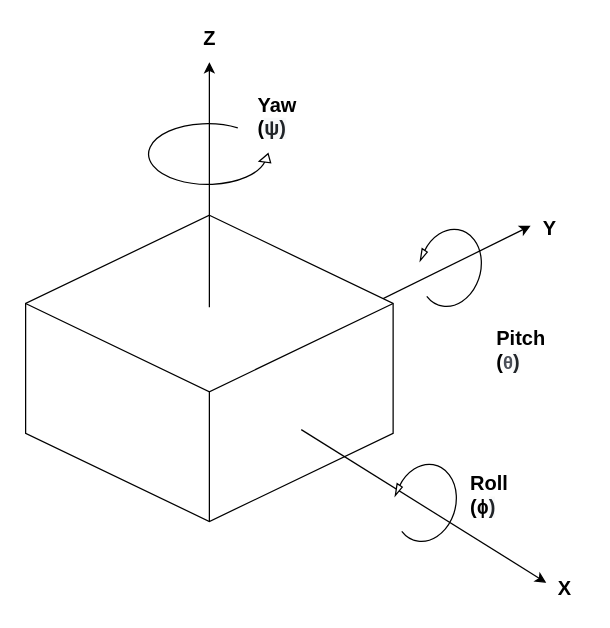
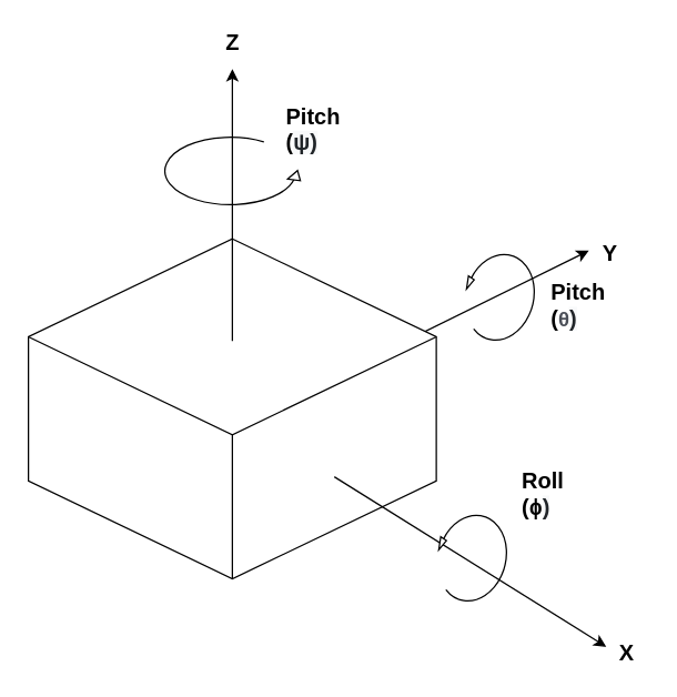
  <mxCell id="0" />
  <mxCell id="1" parent="0" />
  <mxCell id="2" value="" style="endArrow=classic;html=1;exitX=0.25;exitY=0.7;exitDx=0;exitDy=0;exitPerimeter=0;" edge="1" parent="1" source="3"><mxGeometry width="50" height="50" relative="1" as="geometry"><mxPoint x="118" y="367.5" as="sourcePoint" /><mxPoint x="424" y="180" as="targetPoint" /></mxGeometry></mxCell>
  <mxCell id="3" value="" style="html=1;whiteSpace=wrap;shape=isoCube2;backgroundOutline=1;isoAngle=15;" vertex="1" parent="1"><mxGeometry x="20" y="171.5" width="294" height="245.0" as="geometry" /></mxCell>
  <mxCell id="4" value="" style="endArrow=classic;html=1;" edge="1" parent="1"><mxGeometry width="50" height="50" relative="1" as="geometry"><mxPoint x="167" y="245" as="sourcePoint" /><mxPoint x="167" y="49" as="targetPoint" /></mxGeometry></mxCell>
  <mxCell id="5" value="" style="endArrow=classic;html=1;exitX=0.75;exitY=0.7;exitDx=0;exitDy=0;exitPerimeter=0;" edge="1" parent="1" source="3"><mxGeometry width="50" height="50" relative="1" as="geometry"><mxPoint x="118" y="367.5" as="sourcePoint" /><mxPoint x="436.5" y="465.5" as="targetPoint" /></mxGeometry></mxCell>
  <mxCell id="6" value="X" style="text;html=1;align=center;verticalAlign=middle;resizable=0;points=[];autosize=1;strokeColor=none;fillColor=none;fontSize=16;fontStyle=1" vertex="1" parent="1"><mxGeometry x="435.5" y="460" width="30" height="20" as="geometry" /></mxCell>
  <mxCell id="7" value="Y" style="text;html=1;align=center;verticalAlign=middle;resizable=0;points=[];autosize=1;strokeColor=none;fillColor=none;fontSize=16;fontStyle=1" vertex="1" parent="1"><mxGeometry x="424.25" y="171.5" width="30" height="20" as="geometry" /></mxCell>
  <mxCell id="8" value="Z" style="text;html=1;align=center;verticalAlign=middle;resizable=0;points=[];autosize=1;strokeColor=none;fillColor=none;fontSize=16;fontStyle=1" vertex="1" parent="1"><mxGeometry x="152" y="20" width="30" height="20" as="geometry" /></mxCell>
  <mxCell id="9" value="" style="verticalLabelPosition=bottom;html=1;verticalAlign=top;strokeWidth=1;shape=mxgraph.lean_mapping.physical_pull;pointerEvents=1;fontFamily=Helvetica;fontSize=16;fontColor=#000000;" vertex="1" parent="1"><mxGeometry x="118" y="98" width="98" height="49" as="geometry" /></mxCell>
- <mxCell id="10" value="&lt;span style=&quot;color: rgb(0 , 0 , 0) ; font-family: &amp;#34;helvetica&amp;#34; ; font-style: normal ; letter-spacing: normal ; text-align: center ; text-indent: 0px ; text-transform: none ; word-spacing: 0px ; display: inline ; float: none ; background-color: rgb(255 , 255 , 255)&quot;&gt;&lt;b&gt;Yaw&lt;/b&gt;&lt;br&gt;&lt;b&gt;(&lt;/b&gt;&lt;span style=&quot;color: rgb(33 , 37 , 41) ; font-family: , , &amp;#34;segoe ui&amp;#34; , &amp;#34;roboto&amp;#34; , &amp;#34;helvetica neue&amp;#34; , &amp;#34;noto sans&amp;#34; , &amp;#34;liberation sans&amp;#34; , &amp;#34;arial&amp;#34; , sans-serif , &amp;#34;apple color emoji&amp;#34; , &amp;#34;segoe ui emoji&amp;#34; , &amp;#34;segoe ui symbol&amp;#34; , &amp;#34;noto color emoji&amp;#34; ; background-color: rgb(248 , 249 , 250)&quot;&gt;&lt;font style=&quot;font-size: 16px&quot;&gt;&lt;b&gt;ψ)&lt;/b&gt;&lt;/font&gt;&lt;/span&gt;&lt;br&gt;&lt;/span&gt;" style="text;whiteSpace=wrap;html=1;fontSize=16;fontFamily=Helvetica;fontColor=#000000;" vertex="1" parent="1"><mxGeometry x="203.75" y="67" width="40.25" height="51" as="geometry" /></mxCell>
+ <mxCell id="10" value="&lt;span style=&quot;color: rgb(0 , 0 , 0) ; font-family: &amp;#34;helvetica&amp;#34; ; font-style: normal ; letter-spacing: normal ; text-align: center ; text-indent: 0px ; text-transform: none ; word-spacing: 0px ; display: inline ; float: none ; background-color: rgb(255 , 255 , 255)&quot;&gt;&lt;b&gt;Pitch&lt;/b&gt;&lt;br&gt;&lt;b&gt;(&lt;/b&gt;&lt;span style=&quot;color: rgb(33 , 37 , 41) ; font-family: , , &amp;#34;segoe ui&amp;#34; , &amp;#34;roboto&amp;#34; , &amp;#34;helvetica neue&amp;#34; , &amp;#34;noto sans&amp;#34; , &amp;#34;liberation sans&amp;#34; , &amp;#34;arial&amp;#34; , sans-serif , &amp;#34;apple color emoji&amp;#34; , &amp;#34;segoe ui emoji&amp;#34; , &amp;#34;segoe ui symbol&amp;#34; , &amp;#34;noto color emoji&amp;#34; ; background-color: rgb(248 , 249 , 250)&quot;&gt;&lt;font style=&quot;font-size: 16px&quot;&gt;&lt;b&gt;ψ)&lt;/b&gt;&lt;/font&gt;&lt;/span&gt;&lt;br&gt;&lt;/span&gt;" style="text;whiteSpace=wrap;html=1;fontSize=16;fontFamily=Helvetica;fontColor=#000000;" vertex="1" parent="1"><mxGeometry x="203.75" y="67" width="40.25" height="51" as="geometry" /></mxCell>
  <mxCell id="11" value="" style="verticalLabelPosition=bottom;html=1;verticalAlign=top;strokeWidth=1;shape=mxgraph.lean_mapping.physical_pull;pointerEvents=1;fontFamily=Helvetica;fontSize=16;fontColor=#000000;rotation=-165;" vertex="1" parent="1"><mxGeometry x="334" y="182" width="50.25" height="63" as="geometry" /></mxCell>
- <mxCell id="12" value="&lt;span style=&quot;color: rgb(0 , 0 , 0) ; font-family: &amp;#34;helvetica&amp;#34; ; font-style: normal ; letter-spacing: normal ; text-align: center ; text-indent: 0px ; text-transform: none ; word-spacing: 0px ; display: inline ; float: none ; background-color: rgb(255 , 255 , 255)&quot;&gt;&lt;b&gt;Pitch&lt;br&gt;(&lt;/b&gt;&lt;span style=&quot;color: rgb(75 , 79 , 88) ; font-family: , &amp;#34;blinkmacsystemfont&amp;#34; , &amp;#34;segoe ui&amp;#34; , &amp;#34;roboto&amp;#34; , , &amp;#34;ubuntu&amp;#34; , &amp;#34;cantarell&amp;#34; , &amp;#34;helvetica neue&amp;#34; , sans-serif ; font-size: 15px&quot;&gt;&lt;b&gt;θ&lt;/b&gt;&lt;/span&gt;&lt;span style=&quot;color: rgb(33 , 37 , 41) ; font-family: , , &amp;#34;segoe ui&amp;#34; , &amp;#34;roboto&amp;#34; , &amp;#34;helvetica neue&amp;#34; , &amp;#34;noto sans&amp;#34; , &amp;#34;liberation sans&amp;#34; , &amp;#34;arial&amp;#34; , sans-serif , &amp;#34;apple color emoji&amp;#34; , &amp;#34;segoe ui emoji&amp;#34; , &amp;#34;segoe ui symbol&amp;#34; , &amp;#34;noto color emoji&amp;#34; ; background-color: rgb(248 , 249 , 250)&quot;&gt;&lt;font style=&quot;font-size: 16px&quot;&gt;&lt;b&gt;)&lt;/b&gt;&lt;/font&gt;&lt;/span&gt;&lt;br&gt;&lt;/span&gt;" style="text;whiteSpace=wrap;html=1;fontSize=16;fontFamily=Helvetica;fontColor=#000000;" vertex="1" parent="1"><mxGeometry x="395.25" y="254" width="40.25" height="51" as="geometry" /></mxCell>
+ <mxCell id="12" value="&lt;span style=&quot;color: rgb(0 , 0 , 0) ; font-family: &amp;#34;helvetica&amp;#34; ; font-style: normal ; letter-spacing: normal ; text-align: center ; text-indent: 0px ; text-transform: none ; word-spacing: 0px ; display: inline ; float: none ; background-color: rgb(255 , 255 , 255)&quot;&gt;&lt;b&gt;Pitch&lt;br&gt;(&lt;/b&gt;&lt;span style=&quot;color: rgb(75 , 79 , 88) ; font-family: , &amp;#34;blinkmacsystemfont&amp;#34; , &amp;#34;segoe ui&amp;#34; , &amp;#34;roboto&amp;#34; , , &amp;#34;ubuntu&amp;#34; , &amp;#34;cantarell&amp;#34; , &amp;#34;helvetica neue&amp;#34; , sans-serif ; font-size: 15px&quot;&gt;&lt;b&gt;θ&lt;/b&gt;&lt;/span&gt;&lt;span style=&quot;color: rgb(33 , 37 , 41) ; font-family: , , &amp;#34;segoe ui&amp;#34; , &amp;#34;roboto&amp;#34; , &amp;#34;helvetica neue&amp;#34; , &amp;#34;noto sans&amp;#34; , &amp;#34;liberation sans&amp;#34; , &amp;#34;arial&amp;#34; , sans-serif , &amp;#34;apple color emoji&amp;#34; , &amp;#34;segoe ui emoji&amp;#34; , &amp;#34;segoe ui symbol&amp;#34; , &amp;#34;noto color emoji&amp;#34; ; background-color: rgb(248 , 249 , 250)&quot;&gt;&lt;font style=&quot;font-size: 16px&quot;&gt;&lt;b&gt;)&lt;/b&gt;&lt;/font&gt;&lt;/span&gt;&lt;br&gt;&lt;/span&gt;" style="text;whiteSpace=wrap;html=1;fontSize=16;fontFamily=Helvetica;fontColor=#000000;" vertex="1" parent="1"><mxGeometry x="395.25" y="194" width="40.25" height="51" as="geometry" /></mxCell>
  <mxCell id="13" value="" style="verticalLabelPosition=bottom;html=1;verticalAlign=top;strokeWidth=1;shape=mxgraph.lean_mapping.physical_pull;pointerEvents=1;fontFamily=Helvetica;fontSize=16;fontColor=#000000;rotation=-165;" vertex="1" parent="1"><mxGeometry x="314" y="370" width="50.25" height="63" as="geometry" /></mxCell>
- <mxCell id="14" value="&lt;span style=&quot;font-family: &amp;#34;helvetica&amp;#34; ; font-style: normal ; letter-spacing: normal ; text-align: center ; text-indent: 0px ; text-transform: none ; word-spacing: 0px ; display: inline ; float: none&quot;&gt;&lt;b&gt;&lt;span style=&quot;background-color: rgb(255 , 255 , 255)&quot;&gt;Roll&lt;/span&gt;&lt;br&gt;&lt;span style=&quot;background-color: rgb(255 , 255 , 255)&quot;&gt;(&lt;/span&gt;&lt;/b&gt;&lt;span style=&quot;font-family: &amp;#34;courier new&amp;#34; , &amp;#34;courier&amp;#34; , monospace ; font-weight: 700&quot;&gt;&lt;font style=&quot;font-size: 16px&quot;&gt;ϕ&lt;/font&gt;&lt;/span&gt;&lt;span style=&quot;color: rgb(33 , 37 , 41) ; background-color: rgb(248 , 249 , 250)&quot;&gt;&lt;font style=&quot;font-size: 16px&quot;&gt;&lt;b&gt;)&lt;/b&gt;&lt;/font&gt;&lt;/span&gt;&lt;br&gt;&lt;/span&gt;" style="text;whiteSpace=wrap;html=1;fontSize=16;fontFamily=Helvetica;fontColor=#000000;" vertex="1" parent="1"><mxGeometry x="374" y="370" width="40.25" height="46.5" as="geometry" /></mxCell>
+ <mxCell id="14" value="&lt;span style=&quot;font-family: &amp;#34;helvetica&amp;#34; ; font-style: normal ; letter-spacing: normal ; text-align: center ; text-indent: 0px ; text-transform: none ; word-spacing: 0px ; display: inline ; float: none&quot;&gt;&lt;b&gt;&lt;span style=&quot;background-color: rgb(255 , 255 , 255)&quot;&gt;Roll&lt;/span&gt;&lt;br&gt;&lt;span style=&quot;background-color: rgb(255 , 255 , 255)&quot;&gt;(&lt;/span&gt;&lt;/b&gt;&lt;span style=&quot;font-family: &amp;#34;courier new&amp;#34; , &amp;#34;courier&amp;#34; , monospace ; font-weight: 700&quot;&gt;&lt;font style=&quot;font-size: 16px&quot;&gt;ϕ&lt;/font&gt;&lt;/span&gt;&lt;span style=&quot;color: rgb(33 , 37 , 41) ; background-color: rgb(248 , 249 , 250)&quot;&gt;&lt;font style=&quot;font-size: 16px&quot;&gt;&lt;b&gt;)&lt;/b&gt;&lt;/font&gt;&lt;/span&gt;&lt;br&gt;&lt;/span&gt;" style="text;whiteSpace=wrap;html=1;fontSize=16;fontFamily=Helvetica;fontColor=#000000;" vertex="1" parent="1"><mxGeometry x="374" y="330" width="40.25" height="46.5" as="geometry" /></mxCell>
